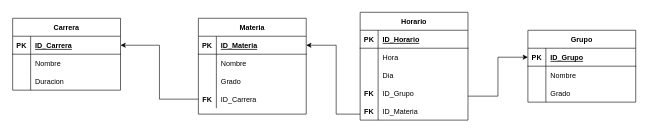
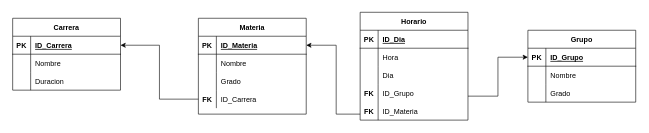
  <mxCell id="0" />
  <mxCell id="1" parent="0" />
  <mxCell id="2" value="Carrera" style="shape=table;startSize=30;container=1;collapsible=1;childLayout=tableLayout;fixedRows=1;rowLines=0;fontStyle=1;align=center;resizeLast=1;" vertex="1" parent="1"><mxGeometry x="20" y="30" width="180" height="120" as="geometry" /></mxCell>
  <mxCell id="3" value="" style="shape=tableRow;horizontal=0;startSize=0;swimlaneHead=0;swimlaneBody=0;fillColor=none;collapsible=0;dropTarget=0;points=[[0,0.5],[1,0.5]];portConstraint=eastwest;top=0;left=0;right=0;bottom=1;" vertex="1" parent="2"><mxGeometry y="30" width="180" height="30" as="geometry" /></mxCell>
  <mxCell id="4" value="PK" style="shape=partialRectangle;connectable=0;fillColor=none;top=0;left=0;bottom=0;right=0;fontStyle=1;overflow=hidden;" vertex="1" parent="3"><mxGeometry width="30" height="30" as="geometry"><mxRectangle width="30" height="30" as="alternateBounds" /></mxGeometry></mxCell>
  <mxCell id="5" value="ID_Carrera" style="shape=partialRectangle;connectable=0;fillColor=none;top=0;left=0;bottom=0;right=0;align=left;spacingLeft=6;fontStyle=5;overflow=hidden;" vertex="1" parent="3"><mxGeometry x="30" width="150" height="30" as="geometry"><mxRectangle width="150" height="30" as="alternateBounds" /></mxGeometry></mxCell>
  <mxCell id="6" value="" style="shape=tableRow;horizontal=0;startSize=0;swimlaneHead=0;swimlaneBody=0;fillColor=none;collapsible=0;dropTarget=0;points=[[0,0.5],[1,0.5]];portConstraint=eastwest;top=0;left=0;right=0;bottom=0;" vertex="1" parent="2"><mxGeometry y="60" width="180" height="30" as="geometry" /></mxCell>
  <mxCell id="7" value="" style="shape=partialRectangle;connectable=0;fillColor=none;top=0;left=0;bottom=0;right=0;editable=1;overflow=hidden;" vertex="1" parent="6"><mxGeometry width="30" height="30" as="geometry"><mxRectangle width="30" height="30" as="alternateBounds" /></mxGeometry></mxCell>
  <mxCell id="8" value="Nombre" style="shape=partialRectangle;connectable=0;fillColor=none;top=0;left=0;bottom=0;right=0;align=left;spacingLeft=6;overflow=hidden;" vertex="1" parent="6"><mxGeometry x="30" width="150" height="30" as="geometry"><mxRectangle width="150" height="30" as="alternateBounds" /></mxGeometry></mxCell>
  <mxCell id="9" value="" style="shape=tableRow;horizontal=0;startSize=0;swimlaneHead=0;swimlaneBody=0;fillColor=none;collapsible=0;dropTarget=0;points=[[0,0.5],[1,0.5]];portConstraint=eastwest;top=0;left=0;right=0;bottom=0;" vertex="1" parent="2"><mxGeometry y="90" width="180" height="30" as="geometry" /></mxCell>
  <mxCell id="10" value="" style="shape=partialRectangle;connectable=0;fillColor=none;top=0;left=0;bottom=0;right=0;editable=1;overflow=hidden;" vertex="1" parent="9"><mxGeometry width="30" height="30" as="geometry"><mxRectangle width="30" height="30" as="alternateBounds" /></mxGeometry></mxCell>
  <mxCell id="11" value="Duracion" style="shape=partialRectangle;connectable=0;fillColor=none;top=0;left=0;bottom=0;right=0;align=left;spacingLeft=6;overflow=hidden;" vertex="1" parent="9"><mxGeometry x="30" width="150" height="30" as="geometry"><mxRectangle width="150" height="30" as="alternateBounds" /></mxGeometry></mxCell>
  <mxCell id="12" value="Materia" style="shape=table;startSize=30;container=1;collapsible=1;childLayout=tableLayout;fixedRows=1;rowLines=0;fontStyle=1;align=center;resizeLast=1;" vertex="1" parent="1"><mxGeometry x="330" y="30" width="180" height="160" as="geometry" /></mxCell>
  <mxCell id="13" value="" style="shape=tableRow;horizontal=0;startSize=0;swimlaneHead=0;swimlaneBody=0;fillColor=none;collapsible=0;dropTarget=0;points=[[0,0.5],[1,0.5]];portConstraint=eastwest;top=0;left=0;right=0;bottom=1;" vertex="1" parent="12"><mxGeometry y="30" width="180" height="30" as="geometry" /></mxCell>
  <mxCell id="14" value="PK" style="shape=partialRectangle;connectable=0;fillColor=none;top=0;left=0;bottom=0;right=0;fontStyle=1;overflow=hidden;" vertex="1" parent="13"><mxGeometry width="30" height="30" as="geometry"><mxRectangle width="30" height="30" as="alternateBounds" /></mxGeometry></mxCell>
  <mxCell id="15" value="ID_Materia" style="shape=partialRectangle;connectable=0;fillColor=none;top=0;left=0;bottom=0;right=0;align=left;spacingLeft=6;fontStyle=5;overflow=hidden;" vertex="1" parent="13"><mxGeometry x="30" width="150" height="30" as="geometry"><mxRectangle width="150" height="30" as="alternateBounds" /></mxGeometry></mxCell>
  <mxCell id="16" value="" style="shape=tableRow;horizontal=0;startSize=0;swimlaneHead=0;swimlaneBody=0;fillColor=none;collapsible=0;dropTarget=0;points=[[0,0.5],[1,0.5]];portConstraint=eastwest;top=0;left=0;right=0;bottom=0;" vertex="1" parent="12"><mxGeometry y="60" width="180" height="30" as="geometry" /></mxCell>
  <mxCell id="17" value="" style="shape=partialRectangle;connectable=0;fillColor=none;top=0;left=0;bottom=0;right=0;editable=1;overflow=hidden;" vertex="1" parent="16"><mxGeometry width="30" height="30" as="geometry"><mxRectangle width="30" height="30" as="alternateBounds" /></mxGeometry></mxCell>
  <mxCell id="18" value="Nombre" style="shape=partialRectangle;connectable=0;fillColor=none;top=0;left=0;bottom=0;right=0;align=left;spacingLeft=6;overflow=hidden;" vertex="1" parent="16"><mxGeometry x="30" width="150" height="30" as="geometry"><mxRectangle width="150" height="30" as="alternateBounds" /></mxGeometry></mxCell>
  <mxCell id="19" value="" style="shape=tableRow;horizontal=0;startSize=0;swimlaneHead=0;swimlaneBody=0;fillColor=none;collapsible=0;dropTarget=0;points=[[0,0.5],[1,0.5]];portConstraint=eastwest;top=0;left=0;right=0;bottom=0;" vertex="1" parent="12"><mxGeometry y="90" width="180" height="30" as="geometry" /></mxCell>
  <mxCell id="20" value="" style="shape=partialRectangle;connectable=0;fillColor=none;top=0;left=0;bottom=0;right=0;editable=1;overflow=hidden;" vertex="1" parent="19"><mxGeometry width="30" height="30" as="geometry"><mxRectangle width="30" height="30" as="alternateBounds" /></mxGeometry></mxCell>
  <mxCell id="21" value="Grado" style="shape=partialRectangle;connectable=0;fillColor=none;top=0;left=0;bottom=0;right=0;align=left;spacingLeft=6;overflow=hidden;" vertex="1" parent="19"><mxGeometry x="30" width="150" height="30" as="geometry"><mxRectangle width="150" height="30" as="alternateBounds" /></mxGeometry></mxCell>
  <mxCell id="22" value="" style="shape=tableRow;horizontal=0;startSize=0;swimlaneHead=0;swimlaneBody=0;fillColor=none;collapsible=0;dropTarget=0;points=[[0,0.5],[1,0.5]];portConstraint=eastwest;top=0;left=0;right=0;bottom=0;" vertex="1" parent="12"><mxGeometry y="120" width="180" height="30" as="geometry" /></mxCell>
  <mxCell id="23" value="" style="shape=partialRectangle;connectable=0;fillColor=none;top=0;left=0;bottom=0;right=0;editable=1;overflow=hidden;" vertex="1" parent="22"><mxGeometry width="30" height="30" as="geometry"><mxRectangle width="30" height="30" as="alternateBounds" /></mxGeometry></mxCell>
  <mxCell id="24" value="ID_Carrera" style="shape=partialRectangle;connectable=0;fillColor=none;top=0;left=0;bottom=0;right=0;align=left;spacingLeft=6;overflow=hidden;" vertex="1" parent="22"><mxGeometry x="30" width="150" height="30" as="geometry"><mxRectangle width="150" height="30" as="alternateBounds" /></mxGeometry></mxCell>
  <mxCell id="25" value="Grupo" style="shape=table;startSize=30;container=1;collapsible=1;childLayout=tableLayout;fixedRows=1;rowLines=0;fontStyle=1;align=center;resizeLast=1;" vertex="1" parent="1"><mxGeometry x="880" y="50" width="180" height="120" as="geometry" /></mxCell>
  <mxCell id="26" value="" style="shape=tableRow;horizontal=0;startSize=0;swimlaneHead=0;swimlaneBody=0;fillColor=none;collapsible=0;dropTarget=0;points=[[0,0.5],[1,0.5]];portConstraint=eastwest;top=0;left=0;right=0;bottom=1;" vertex="1" parent="25"><mxGeometry y="30" width="180" height="30" as="geometry" /></mxCell>
  <mxCell id="27" value="PK" style="shape=partialRectangle;connectable=0;fillColor=none;top=0;left=0;bottom=0;right=0;fontStyle=1;overflow=hidden;" vertex="1" parent="26"><mxGeometry width="30" height="30" as="geometry"><mxRectangle width="30" height="30" as="alternateBounds" /></mxGeometry></mxCell>
  <mxCell id="28" value="ID_Grupo" style="shape=partialRectangle;connectable=0;fillColor=none;top=0;left=0;bottom=0;right=0;align=left;spacingLeft=6;fontStyle=5;overflow=hidden;" vertex="1" parent="26"><mxGeometry x="30" width="150" height="30" as="geometry"><mxRectangle width="150" height="30" as="alternateBounds" /></mxGeometry></mxCell>
  <mxCell id="29" value="" style="shape=tableRow;horizontal=0;startSize=0;swimlaneHead=0;swimlaneBody=0;fillColor=none;collapsible=0;dropTarget=0;points=[[0,0.5],[1,0.5]];portConstraint=eastwest;top=0;left=0;right=0;bottom=0;" vertex="1" parent="25"><mxGeometry y="60" width="180" height="30" as="geometry" /></mxCell>
  <mxCell id="30" value="" style="shape=partialRectangle;connectable=0;fillColor=none;top=0;left=0;bottom=0;right=0;editable=1;overflow=hidden;" vertex="1" parent="29"><mxGeometry width="30" height="30" as="geometry"><mxRectangle width="30" height="30" as="alternateBounds" /></mxGeometry></mxCell>
  <mxCell id="31" value="Nombre" style="shape=partialRectangle;connectable=0;fillColor=none;top=0;left=0;bottom=0;right=0;align=left;spacingLeft=6;overflow=hidden;" vertex="1" parent="29"><mxGeometry x="30" width="150" height="30" as="geometry"><mxRectangle width="150" height="30" as="alternateBounds" /></mxGeometry></mxCell>
  <mxCell id="32" value="" style="shape=tableRow;horizontal=0;startSize=0;swimlaneHead=0;swimlaneBody=0;fillColor=none;collapsible=0;dropTarget=0;points=[[0,0.5],[1,0.5]];portConstraint=eastwest;top=0;left=0;right=0;bottom=0;" vertex="1" parent="25"><mxGeometry y="90" width="180" height="30" as="geometry" /></mxCell>
  <mxCell id="33" value="" style="shape=partialRectangle;connectable=0;fillColor=none;top=0;left=0;bottom=0;right=0;editable=1;overflow=hidden;" vertex="1" parent="32"><mxGeometry width="30" height="30" as="geometry"><mxRectangle width="30" height="30" as="alternateBounds" /></mxGeometry></mxCell>
  <mxCell id="34" value="Grado" style="shape=partialRectangle;connectable=0;fillColor=none;top=0;left=0;bottom=0;right=0;align=left;spacingLeft=6;overflow=hidden;" vertex="1" parent="32"><mxGeometry x="30" width="150" height="30" as="geometry"><mxRectangle width="150" height="30" as="alternateBounds" /></mxGeometry></mxCell>
  <mxCell id="35" value="Horario" style="shape=table;startSize=30;container=1;collapsible=1;childLayout=tableLayout;fixedRows=1;rowLines=0;fontStyle=1;align=center;resizeLast=1;" vertex="1" parent="1"><mxGeometry x="600" y="20" width="180" height="180" as="geometry" /></mxCell>
  <mxCell id="36" value="" style="shape=tableRow;horizontal=0;startSize=0;swimlaneHead=0;swimlaneBody=0;fillColor=none;collapsible=0;dropTarget=0;points=[[0,0.5],[1,0.5]];portConstraint=eastwest;top=0;left=0;right=0;bottom=1;" vertex="1" parent="35"><mxGeometry y="30" width="180" height="30" as="geometry" /></mxCell>
  <mxCell id="37" value="PK" style="shape=partialRectangle;connectable=0;fillColor=none;top=0;left=0;bottom=0;right=0;fontStyle=1;overflow=hidden;" vertex="1" parent="36"><mxGeometry width="30" height="30" as="geometry"><mxRectangle width="30" height="30" as="alternateBounds" /></mxGeometry></mxCell>
- <mxCell id="38" value="ID_Horario" style="shape=partialRectangle;connectable=0;fillColor=none;top=0;left=0;bottom=0;right=0;align=left;spacingLeft=6;fontStyle=5;overflow=hidden;" vertex="1" parent="36"><mxGeometry x="30" width="150" height="30" as="geometry"><mxRectangle width="150" height="30" as="alternateBounds" /></mxGeometry></mxCell>
+ <mxCell id="38" value="ID_Dia" style="shape=partialRectangle;connectable=0;fillColor=none;top=0;left=0;bottom=0;right=0;align=left;spacingLeft=6;fontStyle=5;overflow=hidden;" vertex="1" parent="36"><mxGeometry x="30" width="150" height="30" as="geometry"><mxRectangle width="150" height="30" as="alternateBounds" /></mxGeometry></mxCell>
  <mxCell id="39" value="" style="shape=tableRow;horizontal=0;startSize=0;swimlaneHead=0;swimlaneBody=0;fillColor=none;collapsible=0;dropTarget=0;points=[[0,0.5],[1,0.5]];portConstraint=eastwest;top=0;left=0;right=0;bottom=0;" vertex="1" parent="35"><mxGeometry y="60" width="180" height="30" as="geometry" /></mxCell>
  <mxCell id="40" value="" style="shape=partialRectangle;connectable=0;fillColor=none;top=0;left=0;bottom=0;right=0;editable=1;overflow=hidden;" vertex="1" parent="39"><mxGeometry width="30" height="30" as="geometry"><mxRectangle width="30" height="30" as="alternateBounds" /></mxGeometry></mxCell>
  <mxCell id="41" value="Hora" style="shape=partialRectangle;connectable=0;fillColor=none;top=0;left=0;bottom=0;right=0;align=left;spacingLeft=6;overflow=hidden;" vertex="1" parent="39"><mxGeometry x="30" width="150" height="30" as="geometry"><mxRectangle width="150" height="30" as="alternateBounds" /></mxGeometry></mxCell>
  <mxCell id="42" value="" style="shape=tableRow;horizontal=0;startSize=0;swimlaneHead=0;swimlaneBody=0;fillColor=none;collapsible=0;dropTarget=0;points=[[0,0.5],[1,0.5]];portConstraint=eastwest;top=0;left=0;right=0;bottom=0;" vertex="1" parent="35"><mxGeometry y="90" width="180" height="30" as="geometry" /></mxCell>
  <mxCell id="43" value="" style="shape=partialRectangle;connectable=0;fillColor=none;top=0;left=0;bottom=0;right=0;editable=1;overflow=hidden;" vertex="1" parent="42"><mxGeometry width="30" height="30" as="geometry"><mxRectangle width="30" height="30" as="alternateBounds" /></mxGeometry></mxCell>
  <mxCell id="44" value="Dia" style="shape=partialRectangle;connectable=0;fillColor=none;top=0;left=0;bottom=0;right=0;align=left;spacingLeft=6;overflow=hidden;" vertex="1" parent="42"><mxGeometry x="30" width="150" height="30" as="geometry"><mxRectangle width="150" height="30" as="alternateBounds" /></mxGeometry></mxCell>
  <mxCell id="45" value="" style="shape=tableRow;horizontal=0;startSize=0;swimlaneHead=0;swimlaneBody=0;fillColor=none;collapsible=0;dropTarget=0;points=[[0,0.5],[1,0.5]];portConstraint=eastwest;top=0;left=0;right=0;bottom=0;" vertex="1" parent="35"><mxGeometry y="120" width="180" height="60" as="geometry" /></mxCell>
  <mxCell id="46" value="" style="shape=partialRectangle;connectable=0;fillColor=none;top=0;left=0;bottom=0;right=0;editable=1;overflow=hidden;" vertex="1" parent="45"><mxGeometry width="30" height="60" as="geometry"><mxRectangle width="30" height="60" as="alternateBounds" /></mxGeometry></mxCell>
  <mxCell id="47" value="" style="shape=partialRectangle;connectable=0;fillColor=none;top=0;left=0;bottom=0;right=0;align=left;spacingLeft=6;overflow=hidden;" vertex="1" parent="45"><mxGeometry x="30" width="150" height="60" as="geometry"><mxRectangle width="150" height="60" as="alternateBounds" /></mxGeometry></mxCell>
  <mxCell id="48" style="edgeStyle=orthogonalEdgeStyle;rounded=0;orthogonalLoop=1;jettySize=auto;html=1;entryX=1;entryY=0.5;entryDx=0;entryDy=0;" edge="1" parent="1" source="22" target="3"><mxGeometry relative="1" as="geometry" /></mxCell>
  <mxCell id="49" value="ID_Grupo" style="shape=partialRectangle;connectable=0;fillColor=none;top=0;left=0;bottom=0;right=0;align=left;spacingLeft=6;overflow=hidden;" vertex="1" parent="1"><mxGeometry x="630" y="140" width="150" height="30" as="geometry"><mxRectangle width="150" height="30" as="alternateBounds" /></mxGeometry></mxCell>
  <mxCell id="50" value="ID_Materia" style="shape=partialRectangle;connectable=0;fillColor=none;top=0;left=0;bottom=0;right=0;align=left;spacingLeft=6;overflow=hidden;" vertex="1" parent="1"><mxGeometry x="630" y="170" width="150" height="30" as="geometry"><mxRectangle width="150" height="30" as="alternateBounds" /></mxGeometry></mxCell>
  <mxCell id="51" value="FK" style="shape=partialRectangle;connectable=0;fillColor=none;top=0;left=0;bottom=0;right=0;fontStyle=1;overflow=hidden;" vertex="1" parent="1"><mxGeometry x="330" y="150" width="30" height="30" as="geometry"><mxRectangle width="30" height="30" as="alternateBounds" /></mxGeometry></mxCell>
  <mxCell id="52" value="FK" style="shape=partialRectangle;connectable=0;fillColor=none;top=0;left=0;bottom=0;right=0;fontStyle=1;overflow=hidden;" vertex="1" parent="1"><mxGeometry x="600" y="140" width="30" height="30" as="geometry"><mxRectangle width="30" height="30" as="alternateBounds" /></mxGeometry></mxCell>
  <mxCell id="53" value="FK" style="shape=partialRectangle;connectable=0;fillColor=none;top=0;left=0;bottom=0;right=0;fontStyle=1;overflow=hidden;" vertex="1" parent="1"><mxGeometry x="600" y="170" width="30" height="30" as="geometry"><mxRectangle width="30" height="30" as="alternateBounds" /></mxGeometry></mxCell>
  <mxCell id="54" value="" style="endArrow=classic;html=1;rounded=0;entryX=1;entryY=0.5;entryDx=0;entryDy=0;edgeStyle=orthogonalEdgeStyle;" edge="1" parent="1" target="13"><mxGeometry width="50" height="50" relative="1" as="geometry"><mxPoint x="600" y="190" as="sourcePoint" /><mxPoint x="550" y="210" as="targetPoint" /><Array as="points"><mxPoint x="560" y="190" /><mxPoint x="560" y="75" /></Array></mxGeometry></mxCell>
  <mxCell id="55" value="" style="endArrow=classic;html=1;rounded=0;entryX=0;entryY=0.5;entryDx=0;entryDy=0;edgeStyle=orthogonalEdgeStyle;" edge="1" parent="1" target="26"><mxGeometry width="50" height="50" relative="1" as="geometry"><mxPoint x="780" y="160" as="sourcePoint" /><mxPoint x="850" y="140" as="targetPoint" /><Array as="points"><mxPoint x="830" y="160" /><mxPoint x="830" y="95" /></Array></mxGeometry></mxCell>
